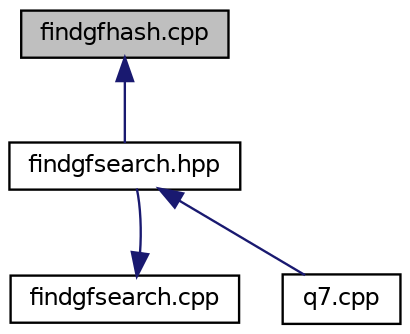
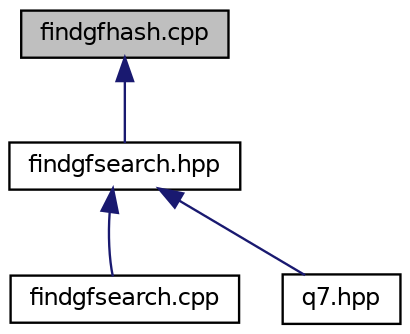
  digraph {
    node [color=black fillcolor=white fontname=Helvetica fontsize=10 shape=record style=filled]
    edge [color=midnightblue dir=back fontname=Helvetica fontsize=10 labelfontname=Helvetica labelfontsize=10 style=solid]
    n1 [fillcolor=grey75 fontcolor=black height=0.2 label="findgfhash.cpp" width=0.4]
    n2 [height=0.2 label="findgfsearch.hpp" width=0.4]
    n3 [height=0.2 label="findgfsearch.cpp" width=0.4]
-   n4 [height=0.2 label="q7.cpp" width=0.4]
+   n4 [height=0.2 label="q7.hpp" width=0.4]
    n1 -> n2
-   n3 -> n2
+   n2 -> n3
    n2 -> n4
  }
